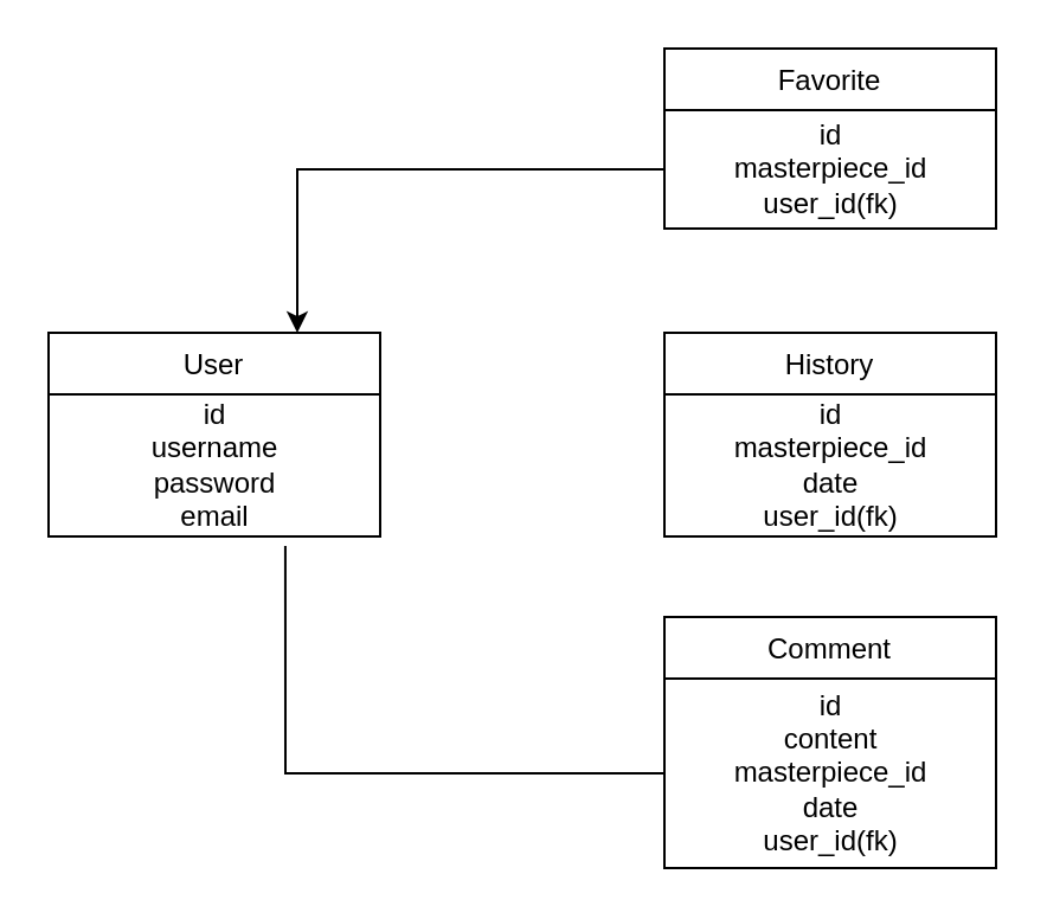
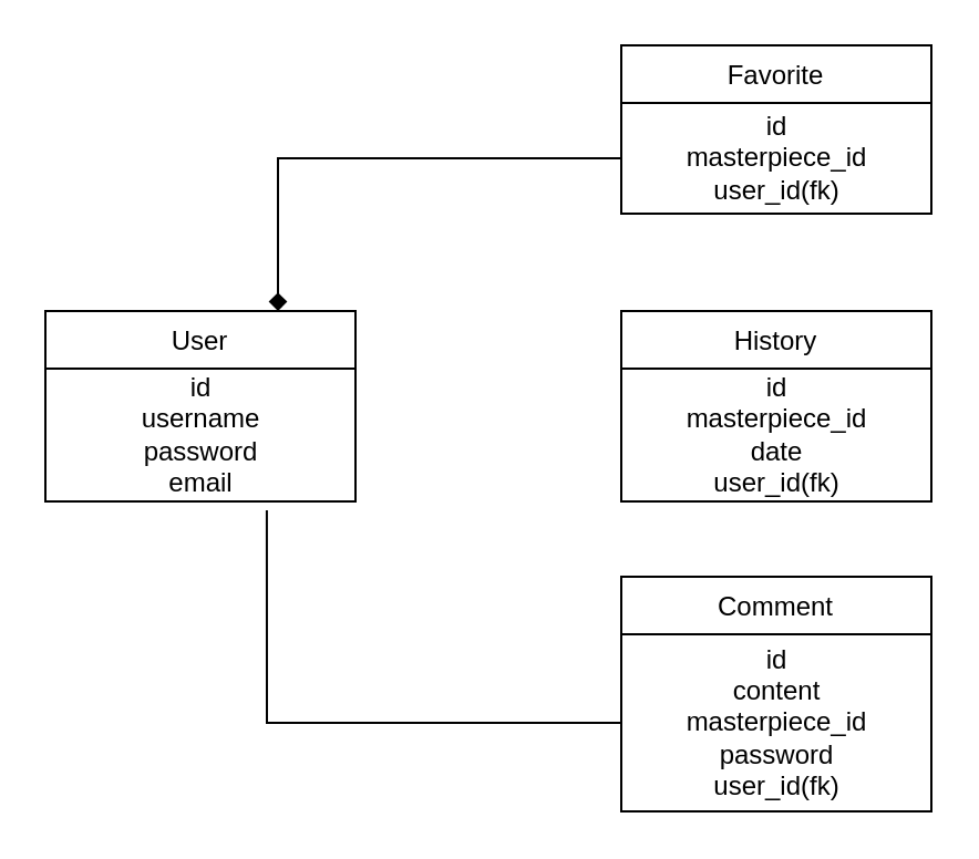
  <mxCell id="0" />
  <mxCell id="1" parent="0" />
  <mxCell id="2" value="Favorite" style="swimlane;fontStyle=0;childLayout=stackLayout;horizontal=1;startSize=26;fillColor=none;horizontalStack=0;resizeParent=1;resizeParentMax=0;resizeLast=0;collapsible=1;marginBottom=0;" parent="1" vertex="1"><mxGeometry x="280" y="20" width="140" height="76" as="geometry" /></mxCell>
  <mxCell id="3" value="id&lt;br&gt;masterpiece_id&lt;br&gt;user_id(fk)" style="text;html=1;align=center;verticalAlign=middle;resizable=0;points=[];autosize=1;" parent="2" vertex="1"><mxGeometry y="26" width="140" height="50" as="geometry" /></mxCell>
  <mxCell id="4" value="History" style="swimlane;fontStyle=0;childLayout=stackLayout;horizontal=1;startSize=26;fillColor=none;horizontalStack=0;resizeParent=1;resizeParentMax=0;resizeLast=0;collapsible=1;marginBottom=0;" parent="1" vertex="1"><mxGeometry x="280" y="140" width="140" height="86" as="geometry" /></mxCell>
  <mxCell id="5" value="id&lt;br&gt;masterpiece_id&lt;br&gt;date&lt;br&gt;user_id(fk)" style="text;html=1;align=center;verticalAlign=middle;resizable=0;points=[];autosize=1;" parent="4" vertex="1"><mxGeometry y="26" width="140" height="60" as="geometry" /></mxCell>
  <mxCell id="6" value="Comment" style="swimlane;fontStyle=0;childLayout=stackLayout;horizontal=1;startSize=26;fillColor=none;horizontalStack=0;resizeParent=1;resizeParentMax=0;resizeLast=0;collapsible=1;marginBottom=0;" parent="1" vertex="1"><mxGeometry x="280" y="260" width="140" height="106" as="geometry" /></mxCell>
- <mxCell id="7" value="id&lt;br&gt;content&lt;br&gt;masterpiece_id&lt;br&gt;date&lt;br&gt;user_id(fk)" style="text;html=1;align=center;verticalAlign=middle;resizable=0;points=[];autosize=1;" parent="6" vertex="1"><mxGeometry y="26" width="140" height="80" as="geometry" /></mxCell>
+ <mxCell id="7" value="id&lt;br&gt;content&lt;br&gt;masterpiece_id&lt;br&gt;password&lt;br&gt;user_id(fk)" style="text;html=1;align=center;verticalAlign=middle;resizable=0;points=[];autosize=1;" parent="6" vertex="1"><mxGeometry y="26" width="140" height="80" as="geometry" /></mxCell>
  <mxCell id="8" value="User" style="swimlane;fontStyle=0;childLayout=stackLayout;horizontal=1;startSize=26;fillColor=none;horizontalStack=0;resizeParent=1;resizeParentMax=0;resizeLast=0;collapsible=1;marginBottom=0;" parent="1" vertex="1"><mxGeometry x="20" y="140" width="140" height="86" as="geometry" /></mxCell>
  <mxCell id="9" value="id&lt;br&gt;username&lt;br&gt;password&lt;br&gt;email" style="text;html=1;align=center;verticalAlign=middle;resizable=0;points=[];autosize=1;" parent="8" vertex="1"><mxGeometry y="26" width="140" height="60" as="geometry" /></mxCell>
- <mxCell id="10" style="edgeStyle=orthogonalEdgeStyle;rounded=0;orthogonalLoop=1;jettySize=auto;html=1;entryX=0.75;entryY=0;entryDx=0;entryDy=0;" parent="1" source="3" target="8" edge="1"><mxGeometry relative="1" as="geometry" /></mxCell>
+ <mxCell id="10" style="edgeStyle=orthogonalEdgeStyle;rounded=0;orthogonalLoop=1;jettySize=auto;html=1;entryX=0.75;entryY=0;entryDx=0;entryDy=0;endArrow=diamond;" parent="1" source="3" target="8" edge="1"><mxGeometry relative="1" as="geometry" /></mxCell>
  <mxCell id="11" style="edgeStyle=orthogonalEdgeStyle;rounded=0;orthogonalLoop=1;jettySize=auto;html=1;entryX=0.714;entryY=1.067;entryDx=0;entryDy=0;entryPerimeter=0;endArrow=none;" parent="1" source="7" target="9" edge="1"><mxGeometry relative="1" as="geometry" /></mxCell>
